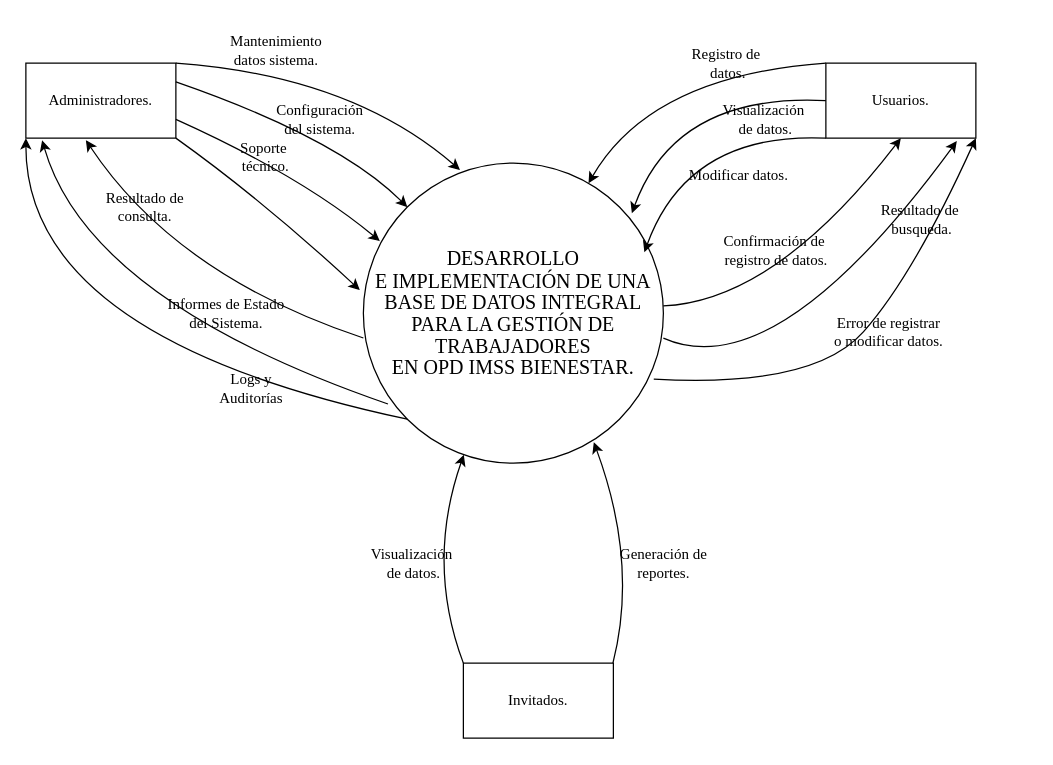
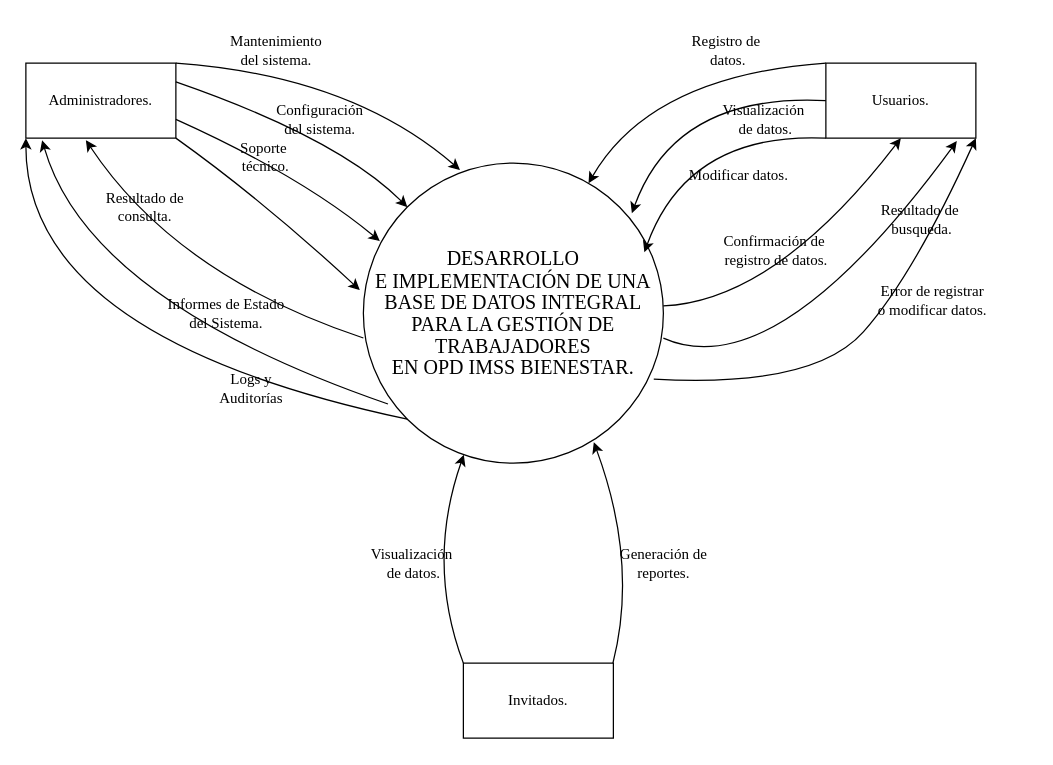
  <mxCell id="0" />
  <mxCell id="1" parent="0" />
  <mxCell id="2" value="&lt;font face=&quot;Lucida Console&quot;&gt;&lt;br&gt;&lt;br&gt;&lt;/font&gt;&lt;p style=&quot;text-align:center&quot; align=&quot;center&quot; class=&quot;MsoNormal&quot;&gt;&lt;span style=&quot;font-size: 12pt; line-height: 107%;&quot;&gt;&lt;font face=&quot;Lucida Console&quot; style=&quot;&quot; color=&quot;#000000&quot;&gt;DESARROLLO&lt;br&gt;E IMPLEMENTACIÓN DE UNA BASE DE DATOS INTEGRAL PARA LA GESTIÓN DE TRABAJADORES&lt;br&gt;EN OPD IMSS BIENESTAR.&lt;/font&gt;&lt;/span&gt;&lt;/p&gt;&lt;font face=&quot;Lucida Console&quot;&gt;&lt;br&gt;&lt;br&gt;&lt;/font&gt;" style="ellipse;whiteSpace=wrap;html=1;aspect=fixed;strokeColor=#000000;fillColor=#FFFFFF;" parent="1" vertex="1"><mxGeometry x="290" y="130" width="240" height="240" as="geometry" /></mxCell>
  <mxCell id="3" value="Administradores." style="rounded=0;whiteSpace=wrap;html=1;strokeColor=#000000;fontFamily=Lucida Console;fontColor=#000000;fillColor=#FFFFFF;" vertex="1" parent="1"><mxGeometry x="20" y="50" width="120" height="60" as="geometry" /></mxCell>
  <mxCell id="4" value="Usuarios." style="rounded=0;whiteSpace=wrap;html=1;strokeColor=#000000;fontFamily=Lucida Console;fontColor=#000000;fillColor=#FFFFFF;" vertex="1" parent="1"><mxGeometry x="660" y="50" width="120" height="60" as="geometry" /></mxCell>
  <mxCell id="5" value="Invitados." style="rounded=0;whiteSpace=wrap;html=1;strokeColor=#000000;fontFamily=Lucida Console;fontColor=#000000;fillColor=#FFFFFF;" vertex="1" parent="1"><mxGeometry x="370" y="530" width="120" height="60" as="geometry" /></mxCell>
  <mxCell id="6" value="" style="endArrow=classic;html=1;strokeColor=#000000;fontFamily=Lucida Console;fontColor=#000000;curved=1;elbow=vertical;exitX=1;exitY=0.25;exitDx=0;exitDy=0;entryX=0;entryY=0;entryDx=0;entryDy=0;" edge="1" parent="1" source="3" target="2"><mxGeometry width="50" height="50" relative="1" as="geometry"><mxPoint x="290" y="250" as="sourcePoint" /><mxPoint x="340" y="200" as="targetPoint" /><Array as="points"><mxPoint x="270" y="110" /></Array></mxGeometry></mxCell>
  <mxCell id="7" value="Configuración &lt;br&gt;del sistema." style="text;html=1;align=center;verticalAlign=middle;resizable=0;points=[];autosize=1;strokeColor=none;fillColor=none;fontFamily=Lucida Console;fontColor=#000000;" vertex="1" parent="1"><mxGeometry x="195" y="75" width="120" height="40" as="geometry" /></mxCell>
  <mxCell id="8" value="" style="endArrow=classic;html=1;strokeColor=#000000;fontFamily=Lucida Console;fontColor=#000000;curved=1;elbow=vertical;exitX=1;exitY=0;exitDx=0;exitDy=0;entryX=0.322;entryY=0.023;entryDx=0;entryDy=0;entryPerimeter=0;" edge="1" parent="1" source="3" target="2"><mxGeometry width="50" height="50" relative="1" as="geometry"><mxPoint x="160" y="65.12" as="sourcePoint" /><mxPoint x="308.08" y="190" as="targetPoint" /><Array as="points"><mxPoint x="280" y="60" /></Array></mxGeometry></mxCell>
- <mxCell id="9" value="Mantenimiento &lt;br&gt;datos sistema." style="text;html=1;align=center;verticalAlign=middle;resizable=0;points=[];autosize=1;strokeColor=none;fillColor=none;fontFamily=Lucida Console;fontColor=#000000;" vertex="1" parent="1"><mxGeometry x="160" y="20" width="120" height="40" as="geometry" /></mxCell>
+ <mxCell id="9" value="Mantenimiento &lt;br&gt;del sistema." style="text;html=1;align=center;verticalAlign=middle;resizable=0;points=[];autosize=1;strokeColor=none;fillColor=none;fontFamily=Lucida Console;fontColor=#000000;" vertex="1" parent="1"><mxGeometry x="160" y="20" width="120" height="40" as="geometry" /></mxCell>
  <mxCell id="10" value="" style="endArrow=classic;html=1;strokeColor=#000000;fontFamily=Lucida Console;fontColor=#000000;curved=1;elbow=vertical;entryX=0.055;entryY=0.26;entryDx=0;entryDy=0;entryPerimeter=0;exitX=1;exitY=0.75;exitDx=0;exitDy=0;" edge="1" parent="1" source="3" target="2"><mxGeometry width="50" height="50" relative="1" as="geometry"><mxPoint x="80" y="110" as="sourcePoint" /><mxPoint x="228.08" y="234.88" as="targetPoint" /><Array as="points"><mxPoint x="240" y="140" /></Array></mxGeometry></mxCell>
  <mxCell id="11" value="Soporte&lt;br&gt;&amp;nbsp;técnico." style="text;html=1;align=center;verticalAlign=middle;resizable=0;points=[];autosize=1;strokeColor=none;fillColor=none;fontFamily=Lucida Console;fontColor=#000000;" vertex="1" parent="1"><mxGeometry x="165" y="105" width="90" height="40" as="geometry" /></mxCell>
  <mxCell id="12" value="" style="endArrow=classic;html=1;strokeColor=#000000;fontFamily=Lucida Console;fontColor=#000000;curved=1;elbow=vertical;exitX=1;exitY=1;exitDx=0;exitDy=0;entryX=-0.012;entryY=0.423;entryDx=0;entryDy=0;entryPerimeter=0;" edge="1" parent="1" source="3" target="2"><mxGeometry width="50" height="50" relative="1" as="geometry"><mxPoint x="52.88" y="110" as="sourcePoint" /><mxPoint x="260" y="257.92" as="targetPoint" /><Array as="points"><mxPoint x="210" y="160" /></Array></mxGeometry></mxCell>
  <mxCell id="13" value="" style="endArrow=classic;html=1;strokeColor=#000000;fontFamily=Lucida Console;fontColor=#000000;curved=1;elbow=vertical;exitX=0;exitY=0.583;exitDx=0;exitDy=0;exitPerimeter=0;entryX=0.4;entryY=1.027;entryDx=0;entryDy=0;entryPerimeter=0;" edge="1" parent="1" source="2" target="3"><mxGeometry width="50" height="50" relative="1" as="geometry"><mxPoint x="160" y="275" as="sourcePoint" /><mxPoint x="210" y="225" as="targetPoint" /><Array as="points"><mxPoint x="140" y="220" /></Array></mxGeometry></mxCell>
  <mxCell id="14" value="Resultado de&lt;br&gt;consulta." style="text;html=1;align=center;verticalAlign=middle;resizable=0;points=[];autosize=1;strokeColor=none;fillColor=none;fontFamily=Lucida Console;fontColor=#000000;" vertex="1" parent="1"><mxGeometry x="60" y="145" width="110" height="40" as="geometry" /></mxCell>
  <mxCell id="15" value="Informes de Estado &lt;br&gt;del Sistema." style="text;html=1;align=center;verticalAlign=middle;resizable=0;points=[];autosize=1;strokeColor=none;fillColor=none;fontFamily=Lucida Console;fontColor=#000000;" vertex="1" parent="1"><mxGeometry x="105" y="230" width="150" height="40" as="geometry" /></mxCell>
  <mxCell id="16" value="" style="endArrow=classic;html=1;strokeColor=#000000;fontFamily=Lucida Console;fontColor=#000000;curved=1;elbow=vertical;entryX=0.4;entryY=1.027;entryDx=0;entryDy=0;entryPerimeter=0;exitX=0.082;exitY=0.803;exitDx=0;exitDy=0;exitPerimeter=0;" edge="1" parent="1" source="2"><mxGeometry width="50" height="50" relative="1" as="geometry"><mxPoint x="280" y="330" as="sourcePoint" /><mxPoint x="33" y="111.7" as="targetPoint" /><Array as="points"><mxPoint x="70" y="240" /></Array></mxGeometry></mxCell>
  <mxCell id="17" value="" style="endArrow=classic;html=1;strokeColor=#000000;fontFamily=Lucida Console;fontColor=#000000;curved=1;elbow=vertical;entryX=0.4;entryY=1.027;entryDx=0;entryDy=0;entryPerimeter=0;exitX=0;exitY=1;exitDx=0;exitDy=0;" edge="1" parent="1" source="2"><mxGeometry width="50" height="50" relative="1" as="geometry"><mxPoint x="296.68" y="321.02" as="sourcePoint" /><mxPoint x="20" y="110" as="targetPoint" /><Array as="points"><mxPoint x="20" y="270" /></Array></mxGeometry></mxCell>
  <mxCell id="18" value="Logs y &lt;br&gt;Auditorías" style="text;html=1;align=center;verticalAlign=middle;resizable=0;points=[];autosize=1;strokeColor=none;fillColor=none;fontFamily=Lucida Console;fontColor=#000000;" vertex="1" parent="1"><mxGeometry x="150" y="290" width="100" height="40" as="geometry" /></mxCell>
  <mxCell id="19" value="" style="endArrow=classic;html=1;strokeColor=#000000;fontFamily=Lucida Console;fontColor=#000000;curved=1;elbow=vertical;exitX=0;exitY=0;exitDx=0;exitDy=0;" edge="1" parent="1" source="4" target="2"><mxGeometry width="50" height="50" relative="1" as="geometry"><mxPoint x="560" y="65" as="sourcePoint" /><mxPoint x="610" y="15" as="targetPoint" /><Array as="points"><mxPoint x="520" y="60" /></Array></mxGeometry></mxCell>
- <mxCell id="20" value="Registro de&lt;br&gt;&amp;nbsp;datos.&lt;br&gt;" style="text;html=1;align=center;verticalAlign=middle;resizable=0;points=[];autosize=1;strokeColor=none;fillColor=none;fontFamily=Lucida Console;fontColor=#000000;" vertex="1" parent="1"><mxGeometry x="530" y="30" width="100" height="40" as="geometry" /></mxCell>
+ <mxCell id="20" value="Registro de&lt;br&gt;&amp;nbsp;datos.&lt;br&gt;" style="text;html=1;align=center;verticalAlign=middle;resizable=0;points=[];autosize=1;strokeColor=none;fillColor=none;fontFamily=Lucida Console;fontColor=#000000;" vertex="1" parent="1"><mxGeometry x="530" y="20" width="100" height="40" as="geometry" /></mxCell>
  <mxCell id="21" value="" style="endArrow=classic;html=1;strokeColor=#000000;fontFamily=Lucida Console;fontColor=#000000;curved=1;elbow=vertical;exitX=0;exitY=0.5;exitDx=0;exitDy=0;entryX=0.895;entryY=0.167;entryDx=0;entryDy=0;entryPerimeter=0;" edge="1" parent="1" source="4" target="2"><mxGeometry width="50" height="50" relative="1" as="geometry"><mxPoint x="679.88" y="63.85" as="sourcePoint" /><mxPoint x="490.004" y="159.999" as="targetPoint" /><Array as="points"><mxPoint x="539.88" y="73.85" /></Array></mxGeometry></mxCell>
  <mxCell id="22" value="Visualización&lt;br&gt;&amp;nbsp;de&amp;nbsp;datos." style="text;html=1;align=center;verticalAlign=middle;resizable=0;points=[];autosize=1;strokeColor=none;fillColor=none;fontFamily=Lucida Console;fontColor=#000000;" vertex="1" parent="1"><mxGeometry x="550" y="75" width="120" height="40" as="geometry" /></mxCell>
  <mxCell id="23" value="" style="endArrow=classic;html=1;strokeColor=#000000;fontFamily=Lucida Console;fontColor=#000000;curved=1;elbow=vertical;entryX=0.895;entryY=0.167;entryDx=0;entryDy=0;entryPerimeter=0;" edge="1" parent="1"><mxGeometry width="50" height="50" relative="1" as="geometry"><mxPoint x="660" y="110" as="sourcePoint" /><mxPoint x="514.8" y="201.23" as="targetPoint" /><Array as="points"><mxPoint x="549.88" y="105" /></Array></mxGeometry></mxCell>
  <mxCell id="24" value="Modificar datos." style="text;html=1;align=center;verticalAlign=middle;resizable=0;points=[];autosize=1;strokeColor=none;fillColor=none;fontFamily=Lucida Console;fontColor=#000000;" vertex="1" parent="1"><mxGeometry x="520" y="125" width="140" height="30" as="geometry" /></mxCell>
  <mxCell id="25" value="" style="endArrow=none;html=1;strokeColor=#000000;fontFamily=Lucida Console;fontColor=#000000;curved=1;elbow=vertical;exitX=0.5;exitY=1;exitDx=0;exitDy=0;endFill=0;startArrow=classic;startFill=1;" edge="1" parent="1" source="4" target="2"><mxGeometry width="50" height="50" relative="1" as="geometry"><mxPoint x="690" y="160" as="sourcePoint" /><mxPoint x="670" y="170" as="targetPoint" /><Array as="points"><mxPoint x="620" y="240" /></Array></mxGeometry></mxCell>
  <mxCell id="26" value="Confirmación de&amp;nbsp;&lt;br&gt;registro de datos." style="text;html=1;align=center;verticalAlign=middle;resizable=0;points=[];autosize=1;strokeColor=none;fillColor=none;fontFamily=Lucida Console;fontColor=#000000;" vertex="1" parent="1"><mxGeometry x="545" y="180" width="150" height="40" as="geometry" /></mxCell>
  <mxCell id="27" value="" style="endArrow=none;html=1;strokeColor=#000000;fontFamily=Lucida Console;fontColor=#000000;curved=1;elbow=vertical;endFill=0;startArrow=classic;startFill=1;exitX=0.873;exitY=1.04;exitDx=0;exitDy=0;exitPerimeter=0;" edge="1" parent="1" source="4"><mxGeometry width="50" height="50" relative="1" as="geometry"><mxPoint x="760" y="130" as="sourcePoint" /><mxPoint x="530" y="270" as="targetPoint" /><Array as="points"><mxPoint x="620" y="310" /></Array></mxGeometry></mxCell>
  <mxCell id="28" value="Resultado de&lt;br&gt;&amp;nbsp;busqueda." style="text;html=1;align=center;verticalAlign=middle;resizable=0;points=[];autosize=1;strokeColor=none;fillColor=none;fontFamily=Lucida Console;fontColor=#000000;" vertex="1" parent="1"><mxGeometry x="680" y="155" width="110" height="40" as="geometry" /></mxCell>
  <mxCell id="29" value="" style="endArrow=none;html=1;strokeColor=#000000;fontFamily=Lucida Console;fontColor=#000000;curved=1;elbow=vertical;endFill=0;startArrow=classic;startFill=1;exitX=0.873;exitY=1.04;exitDx=0;exitDy=0;exitPerimeter=0;entryX=0.968;entryY=0.72;entryDx=0;entryDy=0;entryPerimeter=0;" edge="1" parent="1" target="2"><mxGeometry width="50" height="50" relative="1" as="geometry"><mxPoint x="780" y="110" as="sourcePoint" /><mxPoint x="535.244" y="287.602" as="targetPoint" /><Array as="points"><mxPoint x="730" y="220" /><mxPoint x="650" y="310" /></Array></mxGeometry></mxCell>
- <mxCell id="30" value="Error de registrar &lt;br&gt;o modificar datos." style="text;html=1;align=center;verticalAlign=middle;resizable=0;points=[];autosize=1;strokeColor=none;fillColor=none;fontFamily=Lucida Console;fontColor=#000000;" vertex="1" parent="1"><mxGeometry x="635" y="245" width="150" height="40" as="geometry" /></mxCell>
+ <mxCell id="30" value="Error de registrar &lt;br&gt;o modificar datos." style="text;html=1;align=center;verticalAlign=middle;resizable=0;points=[];autosize=1;strokeColor=none;fillColor=none;fontFamily=Lucida Console;fontColor=#000000;" vertex="1" parent="1"><mxGeometry x="670" y="220" width="150" height="40" as="geometry" /></mxCell>
  <mxCell id="31" value="" style="endArrow=classic;html=1;strokeColor=#000000;fontFamily=Lucida Console;fontColor=#000000;curved=1;elbow=vertical;exitX=0;exitY=0;exitDx=0;exitDy=0;" edge="1" parent="1" source="5" target="2"><mxGeometry width="50" height="50" relative="1" as="geometry"><mxPoint x="620" y="350" as="sourcePoint" /><mxPoint x="670" y="300" as="targetPoint" /><Array as="points"><mxPoint x="340" y="450" /></Array></mxGeometry></mxCell>
  <mxCell id="32" value="Visualización&amp;nbsp;&lt;br&gt;de datos." style="text;html=1;align=center;verticalAlign=middle;resizable=0;points=[];autosize=1;strokeColor=none;fillColor=none;fontFamily=Lucida Console;fontColor=#000000;" vertex="1" parent="1"><mxGeometry x="270" y="430" width="120" height="40" as="geometry" /></mxCell>
  <mxCell id="33" value="" style="endArrow=classic;html=1;strokeColor=#000000;fontFamily=Lucida Console;fontColor=#000000;curved=1;elbow=vertical;exitX=0;exitY=0;exitDx=0;exitDy=0;entryX=0.768;entryY=0.93;entryDx=0;entryDy=0;entryPerimeter=0;" edge="1" parent="1" target="2"><mxGeometry width="50" height="50" relative="1" as="geometry"><mxPoint x="489.64" y="530" as="sourcePoint" /><mxPoint x="489.998" y="363.263" as="targetPoint" /><Array as="points"><mxPoint x="510" y="450" /></Array></mxGeometry></mxCell>
  <mxCell id="34" value="Generación de&lt;br&gt;reportes." style="text;html=1;align=center;verticalAlign=middle;resizable=0;points=[];autosize=1;strokeColor=none;fillColor=none;fontFamily=Lucida Console;fontColor=#000000;" vertex="1" parent="1"><mxGeometry x="470" y="430" width="120" height="40" as="geometry" /></mxCell>
